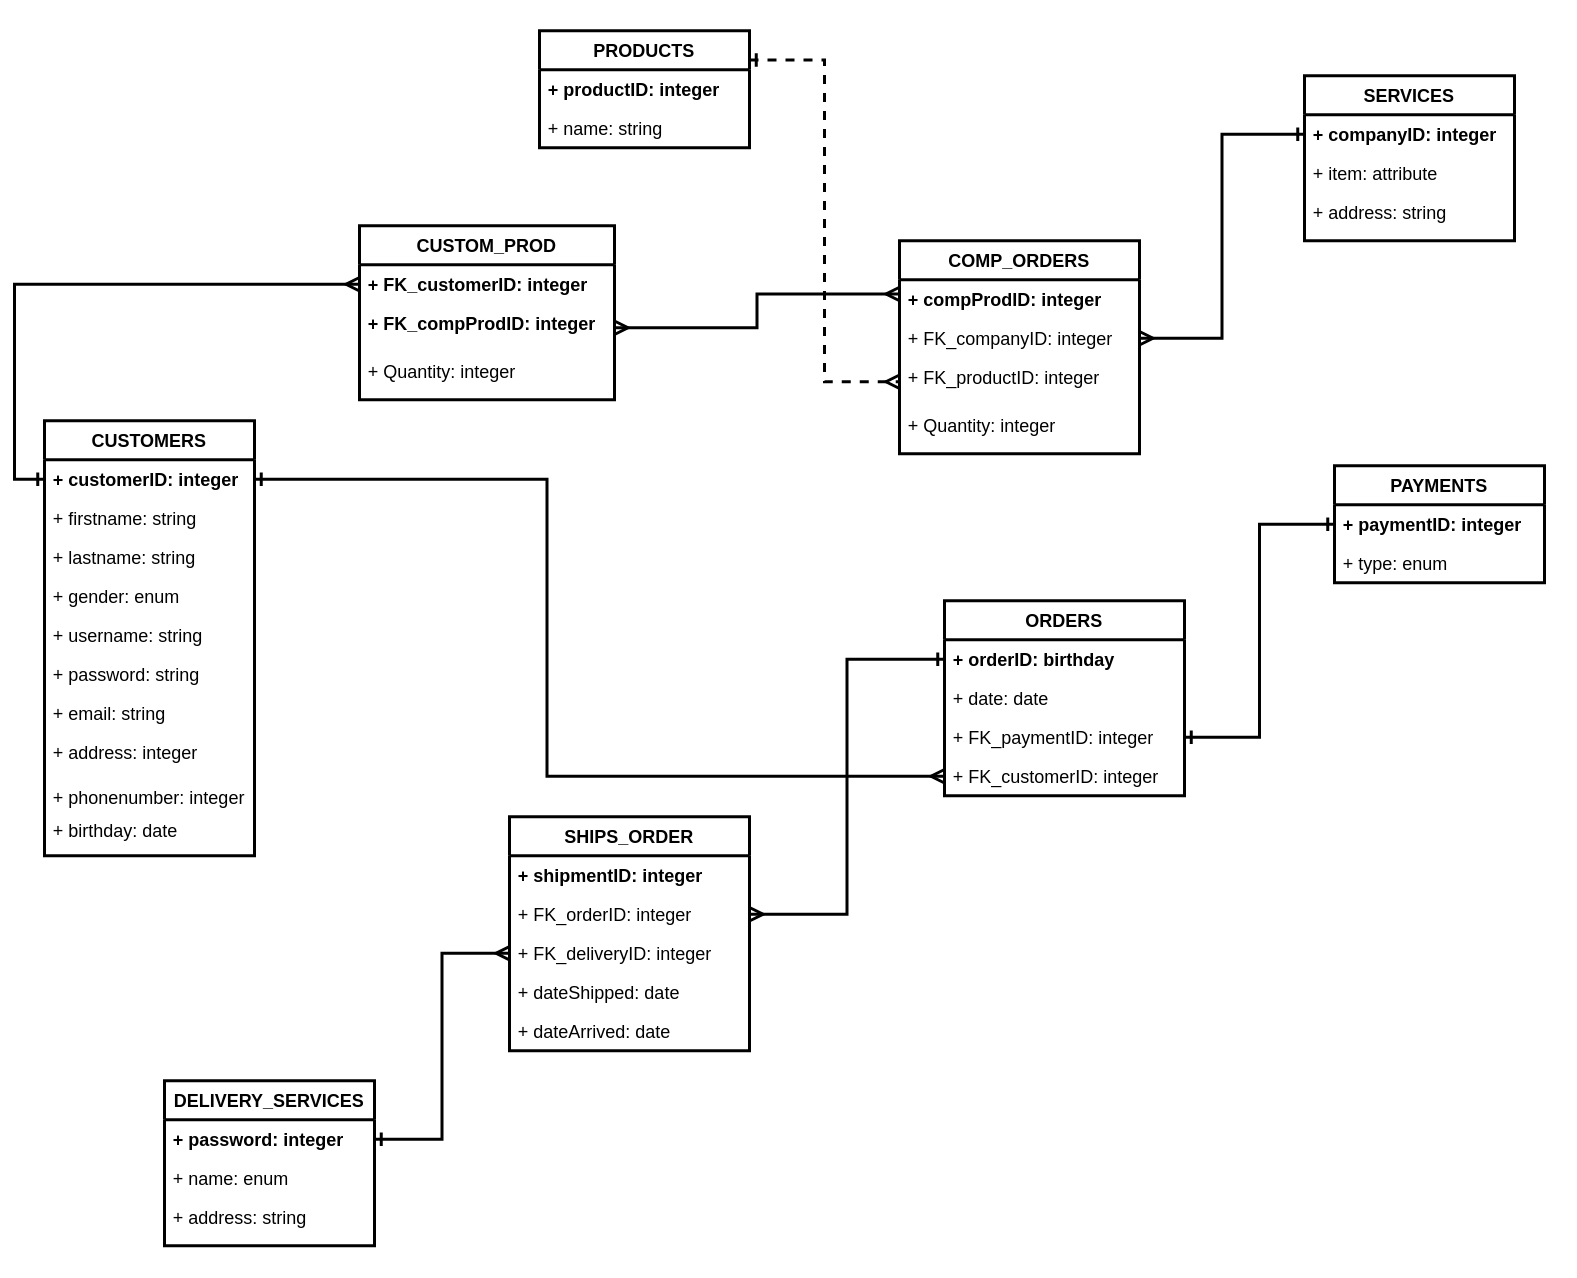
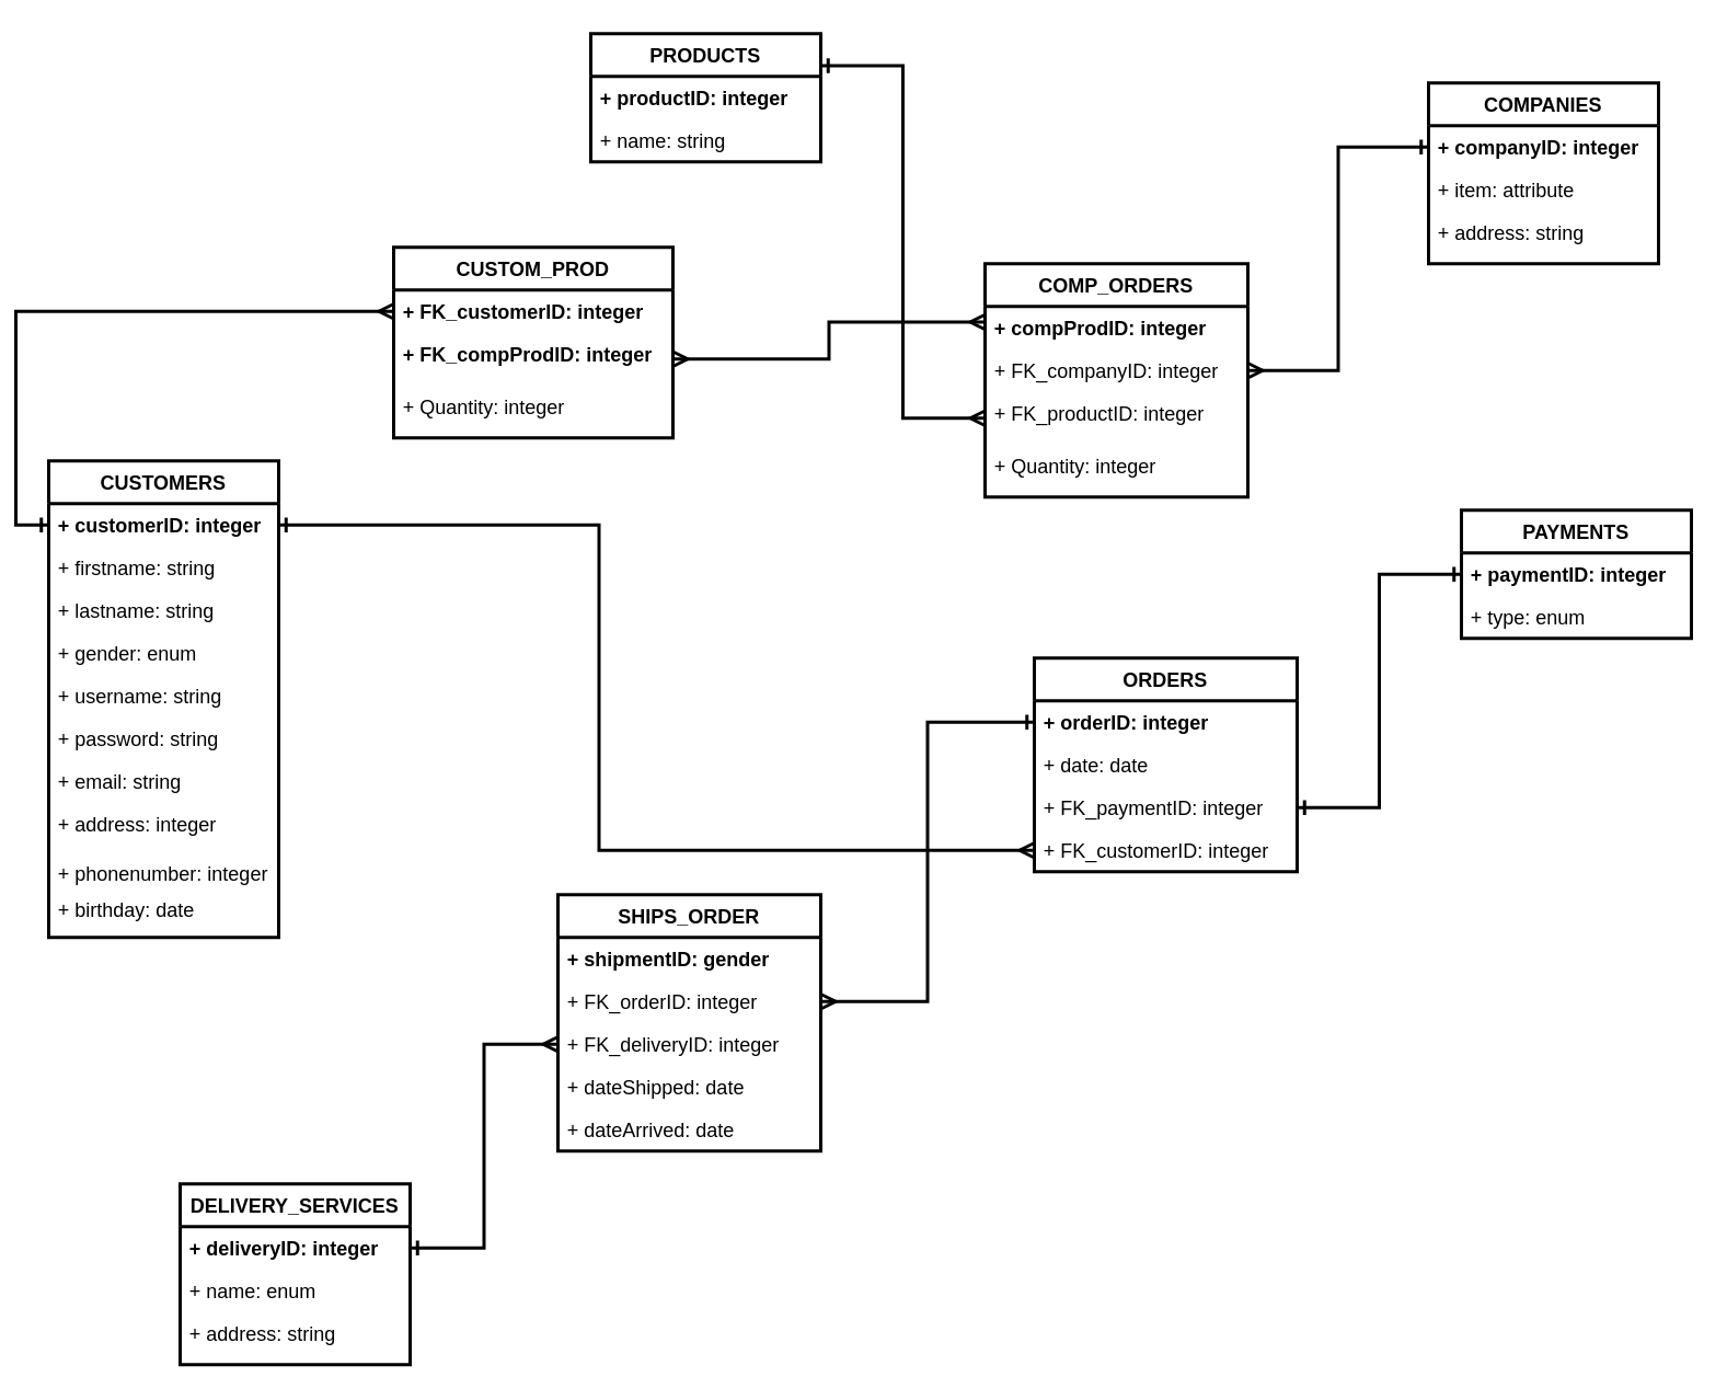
  <mxCell id="0" />
  <mxCell id="1" parent="0" />
  <mxCell id="2" value="CUSTOMERS" style="swimlane;fontStyle=1;childLayout=stackLayout;horizontal=1;startSize=26;fillColor=none;horizontalStack=0;resizeParent=1;resizeParentMax=0;resizeLast=0;collapsible=1;marginBottom=0;strokeWidth=2;" vertex="1" parent="1"><mxGeometry x="20" y="280" width="140" height="290" as="geometry" /></mxCell>
  <mxCell id="3" value="+ customerID: integer" style="text;strokeColor=none;fillColor=none;align=left;verticalAlign=top;spacingLeft=4;spacingRight=4;overflow=hidden;rotatable=0;points=[[0,0.5],[1,0.5]];portConstraint=eastwest;fontStyle=1" vertex="1" parent="2"><mxGeometry y="26" width="140" height="26" as="geometry" /></mxCell>
  <mxCell id="4" value="+ firstname: string" style="text;strokeColor=none;fillColor=none;align=left;verticalAlign=top;spacingLeft=4;spacingRight=4;overflow=hidden;rotatable=0;points=[[0,0.5],[1,0.5]];portConstraint=eastwest;" vertex="1" parent="2"><mxGeometry y="52" width="140" height="26" as="geometry" /></mxCell>
  <mxCell id="5" value="+ lastname: string" style="text;strokeColor=none;fillColor=none;align=left;verticalAlign=top;spacingLeft=4;spacingRight=4;overflow=hidden;rotatable=0;points=[[0,0.5],[1,0.5]];portConstraint=eastwest;" vertex="1" parent="2"><mxGeometry y="78" width="140" height="26" as="geometry" /></mxCell>
  <mxCell id="6" value="+ gender: enum" style="text;strokeColor=none;fillColor=none;align=left;verticalAlign=top;spacingLeft=4;spacingRight=4;overflow=hidden;rotatable=0;points=[[0,0.5],[1,0.5]];portConstraint=eastwest;" vertex="1" parent="2"><mxGeometry y="104" width="140" height="26" as="geometry" /></mxCell>
  <mxCell id="7" value="+ username: string" style="text;strokeColor=none;fillColor=none;align=left;verticalAlign=top;spacingLeft=4;spacingRight=4;overflow=hidden;rotatable=0;points=[[0,0.5],[1,0.5]];portConstraint=eastwest;" vertex="1" parent="2"><mxGeometry y="130" width="140" height="26" as="geometry" /></mxCell>
  <mxCell id="8" value="+ password: string" style="text;strokeColor=none;fillColor=none;align=left;verticalAlign=top;spacingLeft=4;spacingRight=4;overflow=hidden;rotatable=0;points=[[0,0.5],[1,0.5]];portConstraint=eastwest;" vertex="1" parent="2"><mxGeometry y="156" width="140" height="26" as="geometry" /></mxCell>
  <mxCell id="9" value="+ email: string" style="text;strokeColor=none;fillColor=none;align=left;verticalAlign=top;spacingLeft=4;spacingRight=4;overflow=hidden;rotatable=0;points=[[0,0.5],[1,0.5]];portConstraint=eastwest;" vertex="1" parent="2"><mxGeometry y="182" width="140" height="26" as="geometry" /></mxCell>
  <mxCell id="10" value="+ address: integer" style="text;strokeColor=none;fillColor=none;align=left;verticalAlign=top;spacingLeft=4;spacingRight=4;overflow=hidden;rotatable=0;points=[[0,0.5],[1,0.5]];portConstraint=eastwest;" vertex="1" parent="2"><mxGeometry y="208" width="140" height="30" as="geometry" /></mxCell>
  <mxCell id="11" value="+ phonenumber: integer" style="text;strokeColor=none;fillColor=none;align=left;verticalAlign=top;spacingLeft=4;spacingRight=4;overflow=hidden;rotatable=0;points=[[0,0.5],[1,0.5]];portConstraint=eastwest;" vertex="1" parent="2"><mxGeometry y="238" width="140" height="22" as="geometry" /></mxCell>
  <mxCell id="12" value="+ birthday: date" style="text;strokeColor=none;fillColor=none;align=left;verticalAlign=top;spacingLeft=4;spacingRight=4;overflow=hidden;rotatable=0;points=[[0,0.5],[1,0.5]];portConstraint=eastwest;" vertex="1" parent="2"><mxGeometry y="260" width="140" height="30" as="geometry" /></mxCell>
- <mxCell id="13" style="edgeStyle=orthogonalEdgeStyle;rounded=0;orthogonalLoop=1;jettySize=auto;html=1;entryX=0;entryY=0.5;entryDx=0;entryDy=0;startArrow=ERone;startFill=0;endArrow=ERmany;endFill=0;exitX=1;exitY=0.25;exitDx=0;exitDy=0;strokeWidth=2;dashed=1;" edge="1" parent="1" source="14" target="32"><mxGeometry relative="1" as="geometry" /></mxCell>
+ <mxCell id="13" style="edgeStyle=orthogonalEdgeStyle;rounded=0;orthogonalLoop=1;jettySize=auto;html=1;entryX=0;entryY=0.5;entryDx=0;entryDy=0;startArrow=ERone;startFill=0;endArrow=ERmany;endFill=0;exitX=1;exitY=0.25;exitDx=0;exitDy=0;strokeWidth=2;" edge="1" parent="1" source="14" target="32"><mxGeometry relative="1" as="geometry" /></mxCell>
  <mxCell id="14" value="PRODUCTS" style="swimlane;fontStyle=1;childLayout=stackLayout;horizontal=1;startSize=26;fillColor=none;horizontalStack=0;resizeParent=1;resizeParentMax=0;resizeLast=0;collapsible=1;marginBottom=0;strokeWidth=2;" vertex="1" parent="1"><mxGeometry x="350" y="20" width="140" height="78" as="geometry" /></mxCell>
  <mxCell id="15" value="+ productID: integer" style="text;strokeColor=none;fillColor=none;align=left;verticalAlign=top;spacingLeft=4;spacingRight=4;overflow=hidden;rotatable=0;points=[[0,0.5],[1,0.5]];portConstraint=eastwest;fontStyle=1" vertex="1" parent="14"><mxGeometry y="26" width="140" height="26" as="geometry" /></mxCell>
  <mxCell id="16" value="+ name: string" style="text;strokeColor=none;fillColor=none;align=left;verticalAlign=top;spacingLeft=4;spacingRight=4;overflow=hidden;rotatable=0;points=[[0,0.5],[1,0.5]];portConstraint=eastwest;" vertex="1" parent="14"><mxGeometry y="52" width="140" height="26" as="geometry" /></mxCell>
- <mxCell id="17" value="SERVICES" style="swimlane;fontStyle=1;childLayout=stackLayout;horizontal=1;startSize=26;fillColor=none;horizontalStack=0;resizeParent=1;resizeParentMax=0;resizeLast=0;collapsible=1;marginBottom=0;strokeWidth=2;" vertex="1" parent="1"><mxGeometry x="860" y="50" width="140" height="110" as="geometry" /></mxCell>
+ <mxCell id="17" value="COMPANIES" style="swimlane;fontStyle=1;childLayout=stackLayout;horizontal=1;startSize=26;fillColor=none;horizontalStack=0;resizeParent=1;resizeParentMax=0;resizeLast=0;collapsible=1;marginBottom=0;strokeWidth=2;" vertex="1" parent="1"><mxGeometry x="860" y="50" width="140" height="110" as="geometry" /></mxCell>
  <mxCell id="18" value="+ companyID: integer" style="text;strokeColor=none;fillColor=none;align=left;verticalAlign=top;spacingLeft=4;spacingRight=4;overflow=hidden;rotatable=0;points=[[0,0.5],[1,0.5]];portConstraint=eastwest;fontStyle=1" vertex="1" parent="17"><mxGeometry y="26" width="140" height="26" as="geometry" /></mxCell>
  <mxCell id="19" value="+ item: attribute" style="text;strokeColor=none;fillColor=none;align=left;verticalAlign=top;spacingLeft=4;spacingRight=4;overflow=hidden;rotatable=0;points=[[0,0.5],[1,0.5]];portConstraint=eastwest;" vertex="1" parent="17"><mxGeometry y="52" width="140" height="26" as="geometry" /></mxCell>
  <mxCell id="20" value="+ address: string" style="text;strokeColor=none;fillColor=none;align=left;verticalAlign=top;spacingLeft=4;spacingRight=4;overflow=hidden;rotatable=0;points=[[0,0.5],[1,0.5]];portConstraint=eastwest;" vertex="1" parent="17"><mxGeometry y="78" width="140" height="32" as="geometry" /></mxCell>
  <mxCell id="21" value="DELIVERY_SERVICES" style="swimlane;fontStyle=1;childLayout=stackLayout;horizontal=1;startSize=26;fillColor=none;horizontalStack=0;resizeParent=1;resizeParentMax=0;resizeLast=0;collapsible=1;marginBottom=0;strokeWidth=2;" vertex="1" parent="1"><mxGeometry x="100" y="720" width="140" height="110" as="geometry" /></mxCell>
- <mxCell id="22" value="+ password: integer" style="text;strokeColor=none;fillColor=none;align=left;verticalAlign=top;spacingLeft=4;spacingRight=4;overflow=hidden;rotatable=0;points=[[0,0.5],[1,0.5]];portConstraint=eastwest;fontStyle=1" vertex="1" parent="21"><mxGeometry y="26" width="140" height="26" as="geometry" /></mxCell>
+ <mxCell id="22" value="+ deliveryID: integer" style="text;strokeColor=none;fillColor=none;align=left;verticalAlign=top;spacingLeft=4;spacingRight=4;overflow=hidden;rotatable=0;points=[[0,0.5],[1,0.5]];portConstraint=eastwest;fontStyle=1" vertex="1" parent="21"><mxGeometry y="26" width="140" height="26" as="geometry" /></mxCell>
  <mxCell id="23" value="+ name: enum" style="text;strokeColor=none;fillColor=none;align=left;verticalAlign=top;spacingLeft=4;spacingRight=4;overflow=hidden;rotatable=0;points=[[0,0.5],[1,0.5]];portConstraint=eastwest;" vertex="1" parent="21"><mxGeometry y="52" width="140" height="26" as="geometry" /></mxCell>
  <mxCell id="24" value="+ address: string" style="text;strokeColor=none;fillColor=none;align=left;verticalAlign=top;spacingLeft=4;spacingRight=4;overflow=hidden;rotatable=0;points=[[0,0.5],[1,0.5]];portConstraint=eastwest;" vertex="1" parent="21"><mxGeometry y="78" width="140" height="32" as="geometry" /></mxCell>
  <mxCell id="25" value="PAYMENTS" style="swimlane;fontStyle=1;childLayout=stackLayout;horizontal=1;startSize=26;fillColor=none;horizontalStack=0;resizeParent=1;resizeParentMax=0;resizeLast=0;collapsible=1;marginBottom=0;strokeWidth=2;" vertex="1" parent="1"><mxGeometry x="880" y="310" width="140" height="78" as="geometry"><mxRectangle x="960" y="480" width="100" height="26" as="alternateBounds" /></mxGeometry></mxCell>
  <mxCell id="26" value="+ paymentID: integer" style="text;strokeColor=none;fillColor=none;align=left;verticalAlign=top;spacingLeft=4;spacingRight=4;overflow=hidden;rotatable=0;points=[[0,0.5],[1,0.5]];portConstraint=eastwest;fontStyle=1" vertex="1" parent="25"><mxGeometry y="26" width="140" height="26" as="geometry" /></mxCell>
  <mxCell id="27" value="+ type: enum" style="text;strokeColor=none;fillColor=none;align=left;verticalAlign=top;spacingLeft=4;spacingRight=4;overflow=hidden;rotatable=0;points=[[0,0.5],[1,0.5]];portConstraint=eastwest;" vertex="1" parent="25"><mxGeometry y="52" width="140" height="26" as="geometry" /></mxCell>
  <mxCell id="28" style="edgeStyle=orthogonalEdgeStyle;rounded=0;orthogonalLoop=1;jettySize=auto;html=1;exitX=0;exitY=0.25;exitDx=0;exitDy=0;entryX=1;entryY=0.5;entryDx=0;entryDy=0;startArrow=ERmany;startFill=0;endArrow=ERmany;endFill=0;strokeWidth=2;" edge="1" parent="1" source="29" target="51"><mxGeometry relative="1" as="geometry" /></mxCell>
  <mxCell id="29" value="COMP_ORDERS" style="swimlane;fontStyle=1;childLayout=stackLayout;horizontal=1;startSize=26;fillColor=none;horizontalStack=0;resizeParent=1;resizeParentMax=0;resizeLast=0;collapsible=1;marginBottom=0;strokeWidth=2;" vertex="1" parent="1"><mxGeometry x="590" y="160" width="160" height="142" as="geometry" /></mxCell>
  <mxCell id="30" value="+ compProdID: integer" style="text;strokeColor=none;fillColor=none;align=left;verticalAlign=top;spacingLeft=4;spacingRight=4;overflow=hidden;rotatable=0;points=[[0,0.5],[1,0.5]];portConstraint=eastwest;fontStyle=1" vertex="1" parent="29"><mxGeometry y="26" width="160" height="26" as="geometry" /></mxCell>
  <mxCell id="31" value="+ FK_companyID: integer" style="text;strokeColor=none;fillColor=none;align=left;verticalAlign=top;spacingLeft=4;spacingRight=4;overflow=hidden;rotatable=0;points=[[0,0.5],[1,0.5]];portConstraint=eastwest;" vertex="1" parent="29"><mxGeometry y="52" width="160" height="26" as="geometry" /></mxCell>
  <mxCell id="32" value="+ FK_productID: integer" style="text;strokeColor=none;fillColor=none;align=left;verticalAlign=top;spacingLeft=4;spacingRight=4;overflow=hidden;rotatable=0;points=[[0,0.5],[1,0.5]];portConstraint=eastwest;" vertex="1" parent="29"><mxGeometry y="78" width="160" height="32" as="geometry" /></mxCell>
  <mxCell id="33" value="+ Quantity: integer" style="text;strokeColor=none;fillColor=none;align=left;verticalAlign=top;spacingLeft=4;spacingRight=4;overflow=hidden;rotatable=0;points=[[0,0.5],[1,0.5]];portConstraint=eastwest;" vertex="1" parent="29"><mxGeometry y="110" width="160" height="32" as="geometry" /></mxCell>
  <mxCell id="34" style="edgeStyle=orthogonalEdgeStyle;rounded=0;orthogonalLoop=1;jettySize=auto;html=1;entryX=1;entryY=0.5;entryDx=0;entryDy=0;startArrow=ERone;startFill=0;endArrow=ERmany;endFill=0;strokeWidth=2;" edge="1" parent="1" source="18" target="31"><mxGeometry relative="1" as="geometry" /></mxCell>
  <mxCell id="35" value="ORDERS" style="swimlane;fontStyle=1;childLayout=stackLayout;horizontal=1;startSize=26;fillColor=none;horizontalStack=0;resizeParent=1;resizeParentMax=0;resizeLast=0;collapsible=1;marginBottom=0;strokeWidth=2;" vertex="1" parent="1"><mxGeometry x="620" y="400" width="160" height="130" as="geometry" /></mxCell>
- <mxCell id="36" value="+ orderID: birthday" style="text;strokeColor=none;fillColor=none;align=left;verticalAlign=top;spacingLeft=4;spacingRight=4;overflow=hidden;rotatable=0;points=[[0,0.5],[1,0.5]];portConstraint=eastwest;fontStyle=1" vertex="1" parent="35"><mxGeometry y="26" width="160" height="26" as="geometry" /></mxCell>
+ <mxCell id="36" value="+ orderID: integer" style="text;strokeColor=none;fillColor=none;align=left;verticalAlign=top;spacingLeft=4;spacingRight=4;overflow=hidden;rotatable=0;points=[[0,0.5],[1,0.5]];portConstraint=eastwest;fontStyle=1" vertex="1" parent="35"><mxGeometry y="26" width="160" height="26" as="geometry" /></mxCell>
  <mxCell id="37" value="+ date: date" style="text;strokeColor=none;fillColor=none;align=left;verticalAlign=top;spacingLeft=4;spacingRight=4;overflow=hidden;rotatable=0;points=[[0,0.5],[1,0.5]];portConstraint=eastwest;" vertex="1" parent="35"><mxGeometry y="52" width="160" height="26" as="geometry" /></mxCell>
  <mxCell id="38" value="+ FK_paymentID: integer" style="text;strokeColor=none;fillColor=none;align=left;verticalAlign=top;spacingLeft=4;spacingRight=4;overflow=hidden;rotatable=0;points=[[0,0.5],[1,0.5]];portConstraint=eastwest;" vertex="1" parent="35"><mxGeometry y="78" width="160" height="26" as="geometry" /></mxCell>
  <mxCell id="39" value="+ FK_customerID: integer" style="text;strokeColor=none;fillColor=none;align=left;verticalAlign=top;spacingLeft=4;spacingRight=4;overflow=hidden;rotatable=0;points=[[0,0.5],[1,0.5]];portConstraint=eastwest;" vertex="1" parent="35"><mxGeometry y="104" width="160" height="26" as="geometry" /></mxCell>
  <mxCell id="40" value="SHIPS_ORDER" style="swimlane;fontStyle=1;childLayout=stackLayout;horizontal=1;startSize=26;fillColor=none;horizontalStack=0;resizeParent=1;resizeParentMax=0;resizeLast=0;collapsible=1;marginBottom=0;strokeWidth=2;" vertex="1" parent="1"><mxGeometry x="330" y="544" width="160" height="156" as="geometry" /></mxCell>
- <mxCell id="41" value="+ shipmentID: integer" style="text;strokeColor=none;fillColor=none;align=left;verticalAlign=top;spacingLeft=4;spacingRight=4;overflow=hidden;rotatable=0;points=[[0,0.5],[1,0.5]];portConstraint=eastwest;fontStyle=1" vertex="1" parent="40"><mxGeometry y="26" width="160" height="26" as="geometry" /></mxCell>
+ <mxCell id="41" value="+ shipmentID: gender" style="text;strokeColor=none;fillColor=none;align=left;verticalAlign=top;spacingLeft=4;spacingRight=4;overflow=hidden;rotatable=0;points=[[0,0.5],[1,0.5]];portConstraint=eastwest;fontStyle=1" vertex="1" parent="40"><mxGeometry y="26" width="160" height="26" as="geometry" /></mxCell>
  <mxCell id="42" value="+ FK_orderID: integer" style="text;strokeColor=none;fillColor=none;align=left;verticalAlign=top;spacingLeft=4;spacingRight=4;overflow=hidden;rotatable=0;points=[[0,0.5],[1,0.5]];portConstraint=eastwest;" vertex="1" parent="40"><mxGeometry y="52" width="160" height="26" as="geometry" /></mxCell>
  <mxCell id="43" value="+ FK_deliveryID: integer" style="text;strokeColor=none;fillColor=none;align=left;verticalAlign=top;spacingLeft=4;spacingRight=4;overflow=hidden;rotatable=0;points=[[0,0.5],[1,0.5]];portConstraint=eastwest;" vertex="1" parent="40"><mxGeometry y="78" width="160" height="26" as="geometry" /></mxCell>
  <mxCell id="44" value="+ dateShipped: date" style="text;strokeColor=none;fillColor=none;align=left;verticalAlign=top;spacingLeft=4;spacingRight=4;overflow=hidden;rotatable=0;points=[[0,0.5],[1,0.5]];portConstraint=eastwest;" vertex="1" parent="40"><mxGeometry y="104" width="160" height="26" as="geometry" /></mxCell>
  <mxCell id="45" value="+ dateArrived: date" style="text;strokeColor=none;fillColor=none;align=left;verticalAlign=top;spacingLeft=4;spacingRight=4;overflow=hidden;rotatable=0;points=[[0,0.5],[1,0.5]];portConstraint=eastwest;" vertex="1" parent="40"><mxGeometry y="130" width="160" height="26" as="geometry" /></mxCell>
  <mxCell id="46" style="edgeStyle=orthogonalEdgeStyle;rounded=0;orthogonalLoop=1;jettySize=auto;html=1;entryX=0;entryY=0.5;entryDx=0;entryDy=0;startArrow=ERone;startFill=0;endArrow=ERmany;endFill=0;strokeWidth=2;" edge="1" parent="1" source="22" target="43"><mxGeometry relative="1" as="geometry" /></mxCell>
  <mxCell id="47" style="edgeStyle=orthogonalEdgeStyle;rounded=0;orthogonalLoop=1;jettySize=auto;html=1;entryX=1;entryY=0.5;entryDx=0;entryDy=0;startArrow=ERone;startFill=0;endArrow=ERmany;endFill=0;strokeWidth=2;" edge="1" parent="1" source="36" target="42"><mxGeometry relative="1" as="geometry" /></mxCell>
  <mxCell id="48" style="edgeStyle=orthogonalEdgeStyle;rounded=0;orthogonalLoop=1;jettySize=auto;html=1;exitX=0;exitY=0.5;exitDx=0;exitDy=0;entryX=1;entryY=0.5;entryDx=0;entryDy=0;startArrow=ERone;startFill=0;endArrow=ERone;endFill=0;strokeWidth=2;" edge="1" parent="1" source="26" target="38"><mxGeometry relative="1" as="geometry" /></mxCell>
  <mxCell id="49" value="CUSTOM_PROD" style="swimlane;fontStyle=1;childLayout=stackLayout;horizontal=1;startSize=26;fillColor=none;horizontalStack=0;resizeParent=1;resizeParentMax=0;resizeLast=0;collapsible=1;marginBottom=0;strokeWidth=2;" vertex="1" parent="1"><mxGeometry x="230" y="150" width="170" height="116" as="geometry" /></mxCell>
  <mxCell id="50" value="+ FK_customerID: integer" style="text;strokeColor=none;fillColor=none;align=left;verticalAlign=top;spacingLeft=4;spacingRight=4;overflow=hidden;rotatable=0;points=[[0,0.5],[1,0.5]];portConstraint=eastwest;fontStyle=1" vertex="1" parent="49"><mxGeometry y="26" width="170" height="26" as="geometry" /></mxCell>
  <mxCell id="51" value="+ FK_compProdID: integer" style="text;strokeColor=none;fillColor=none;align=left;verticalAlign=top;spacingLeft=4;spacingRight=4;overflow=hidden;rotatable=0;points=[[0,0.5],[1,0.5]];portConstraint=eastwest;fontStyle=1" vertex="1" parent="49"><mxGeometry y="52" width="170" height="32" as="geometry" /></mxCell>
  <mxCell id="52" value="+ Quantity: integer" style="text;strokeColor=none;fillColor=none;align=left;verticalAlign=top;spacingLeft=4;spacingRight=4;overflow=hidden;rotatable=0;points=[[0,0.5],[1,0.5]];portConstraint=eastwest;" vertex="1" parent="49"><mxGeometry y="84" width="170" height="32" as="geometry" /></mxCell>
  <mxCell id="53" style="edgeStyle=orthogonalEdgeStyle;rounded=0;orthogonalLoop=1;jettySize=auto;html=1;entryX=0;entryY=0.5;entryDx=0;entryDy=0;startArrow=ERone;startFill=0;endArrow=ERmany;endFill=0;strokeWidth=2;exitX=1;exitY=0.5;exitDx=0;exitDy=0;" edge="1" parent="1" source="3" target="39"><mxGeometry relative="1" as="geometry"><Array as="points"><mxPoint x="355" y="319" /><mxPoint x="355" y="517" /></Array></mxGeometry></mxCell>
  <mxCell id="54" style="edgeStyle=orthogonalEdgeStyle;rounded=0;orthogonalLoop=1;jettySize=auto;html=1;entryX=0;entryY=0.5;entryDx=0;entryDy=0;startArrow=ERone;startFill=0;endArrow=ERmany;endFill=0;strokeWidth=2;exitX=0;exitY=0.5;exitDx=0;exitDy=0;" edge="1" parent="1" source="3" target="50"><mxGeometry relative="1" as="geometry" /></mxCell>
